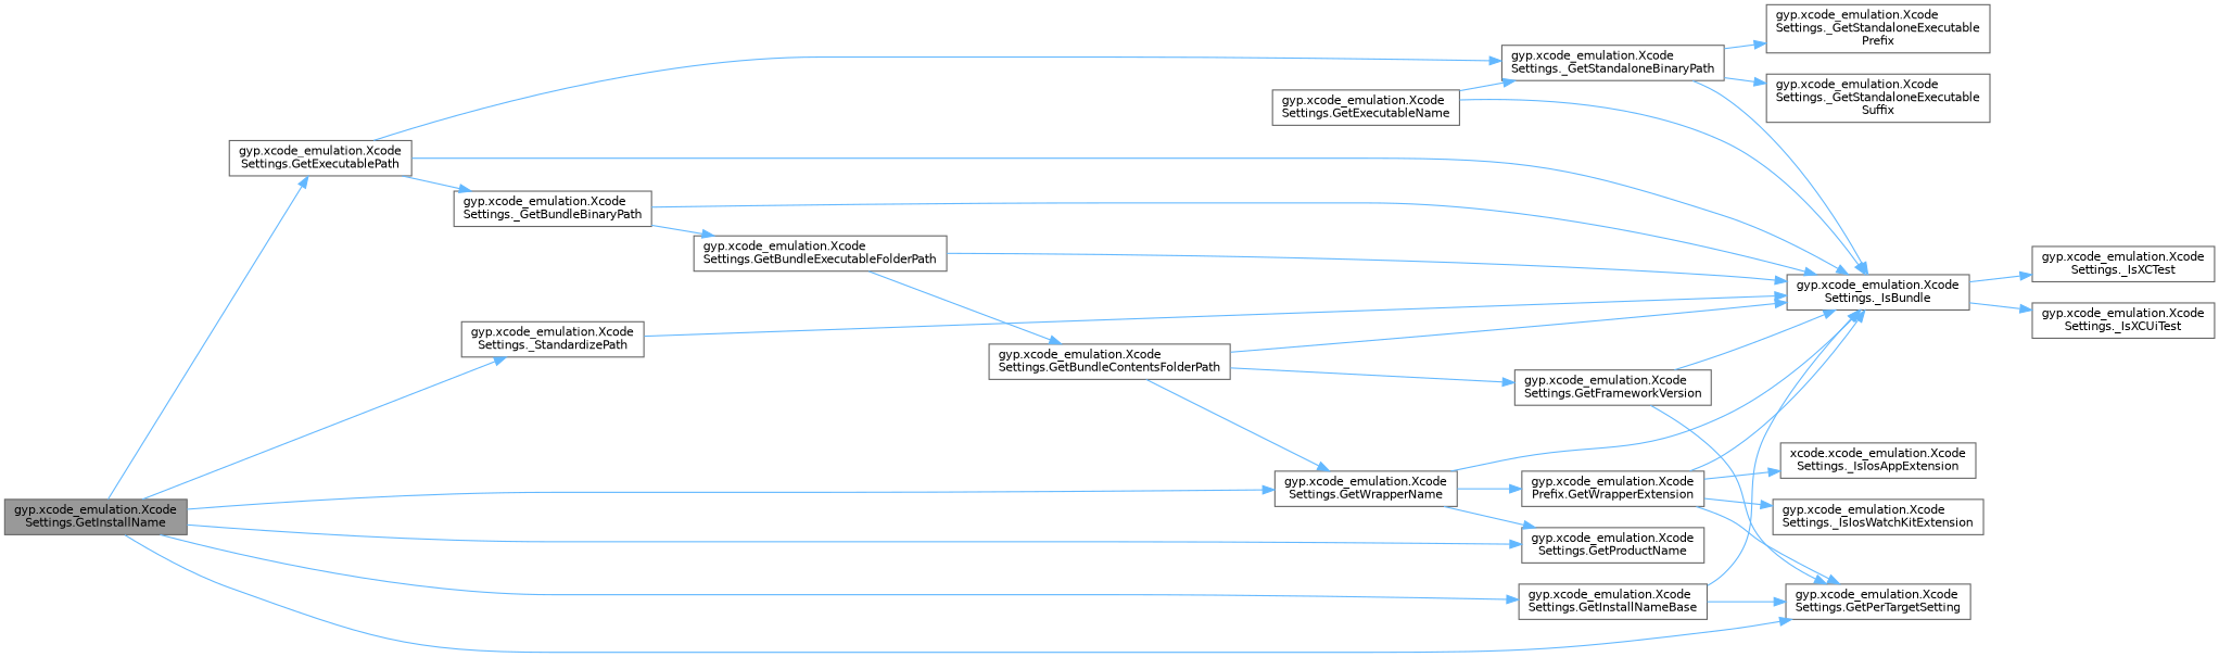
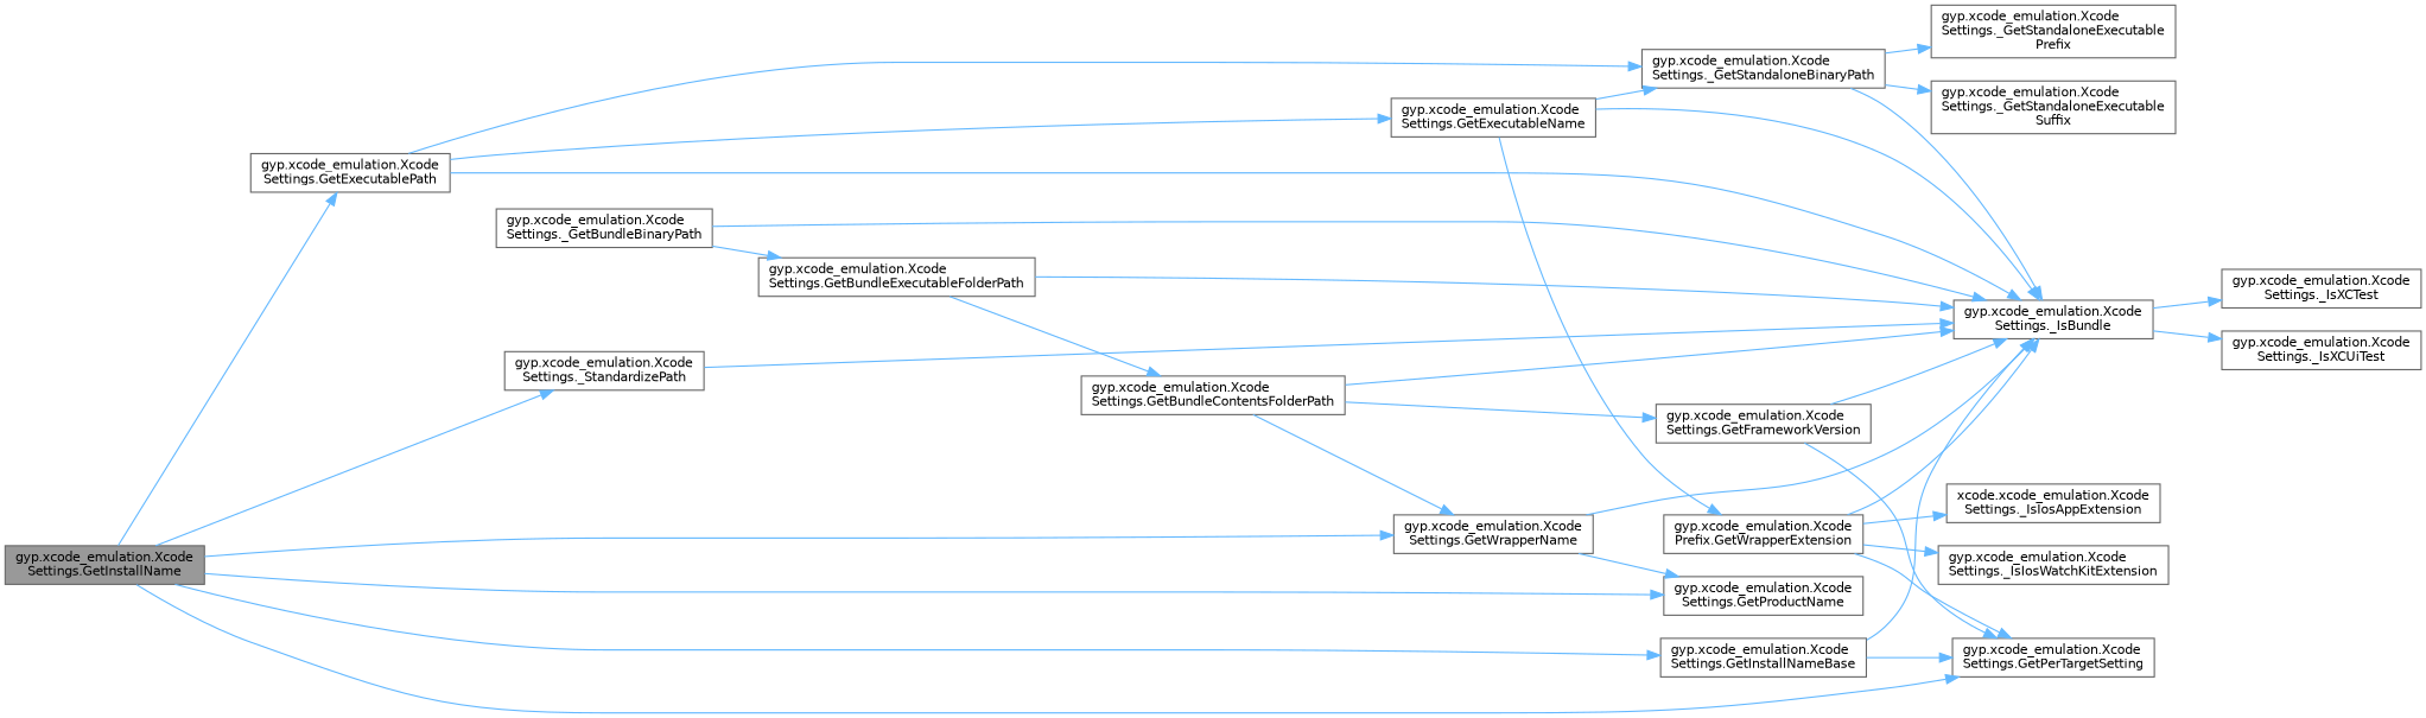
  digraph {
    rankdir=LR
    node [color=grey40 fillcolor=white fontname=Helvetica fontsize=10 shape=box style=filled]
    edge [color=steelblue1 fontname=Helvetica fontsize=10 labelfontname=Helvetica labelfontsize=10 style=solid]
    n1 [color=gray40 fillcolor=grey60 fontcolor=black height=0.2 label="gyp.xcode_emulation.Xcode\lSettings.GetInstallName" width=0.4]
    n2 [height=0.2 label="gyp.xcode_emulation.Xcode\lSettings._StandardizePath" width=0.4]
    n3 [height=0.2 label="gyp.xcode_emulation.Xcode\lSettings.GetExecutablePath" width=0.4]
    n4 [height=0.2 label="gyp.xcode_emulation.Xcode\lSettings.GetPerTargetSetting" width=0.4]
    n5 [height=0.2 label="gyp.xcode_emulation.Xcode\lSettings.GetWrapperName" width=0.4]
    n6 [height=0.2 label="gyp.xcode_emulation.Xcode\lSettings.GetProductName" width=0.4]
    n7 [height=0.2 label="gyp.xcode_emulation.Xcode\lSettings.GetInstallNameBase" width=0.4]
    n8 [height=0.2 label="gyp.xcode_emulation.Xcode\lSettings._IsBundle" width=0.4]
    n9 [height=0.2 label="gyp.xcode_emulation.Xcode\lSettings._IsXCTest" width=0.4]
    n10 [height=0.2 label="gyp.xcode_emulation.Xcode\lSettings._IsXCUiTest" width=0.4]
    n11 [height=0.2 label="gyp.xcode_emulation.Xcode\lSettings._GetBundleBinaryPath" width=0.4]
    n12 [height=0.2 label="gyp.xcode_emulation.Xcode\lSettings._GetStandaloneBinaryPath" width=0.4]
    n13 [height=0.2 label="gyp.xcode_emulation.Xcode\lPrefix.GetWrapperExtension" width=0.4]
    n14 [height=0.2 label="gyp.xcode_emulation.Xcode\lSettings.GetBundleExecutableFolderPath" width=0.4]
    n15 [height=0.2 label="gyp.xcode_emulation.Xcode\lSettings._GetStandaloneExecutable\lPrefix" width=0.4]
    n16 [height=0.2 label="gyp.xcode_emulation.Xcode\lSettings._GetStandaloneExecutable\lSuffix" width=0.4]
    n17 [height=0.2 label="gyp.xcode_emulation.Xcode\lSettings.GetBundleContentsFolderPath" width=0.4]
    n18 [height=0.2 label="gyp.xcode_emulation.Xcode\lSettings.GetExecutableName" width=0.4]
    n19 [height=0.2 label="gyp.xcode_emulation.Xcode\lSettings.GetFrameworkVersion" width=0.4]
    n20 [height=0.2 label="xcode.xcode_emulation.Xcode\lSettings._IsIosAppExtension" width=0.4]
    n21 [height=0.2 label="gyp.xcode_emulation.Xcode\lSettings._IsIosWatchKitExtension" width=0.4]
    n1 -> n2
    n1 -> n3
    n1 -> n4
    n1 -> n5
    n1 -> n6
    n1 -> n7
    n2 -> n8
    n3 -> n8
-   n3 -> n11
+   n3 -> n18
    n3 -> n12
    n5 -> n6
    n5 -> n8
-   n5 -> n13
+   n18 -> n13
    n7 -> n4
    n7 -> n8
    n8 -> n9
    n8 -> n10
    n11 -> n8
    n11 -> n14
    n12 -> n8
    n12 -> n15
    n12 -> n16
    n13 -> n4
    n13 -> n8
    n13 -> n20
    n13 -> n21
    n14 -> n8
    n14 -> n17
    n17 -> n5
    n17 -> n8
    n17 -> n19
    n18 -> n8
    n18 -> n12
    n19 -> n4
    n19 -> n8
  }
